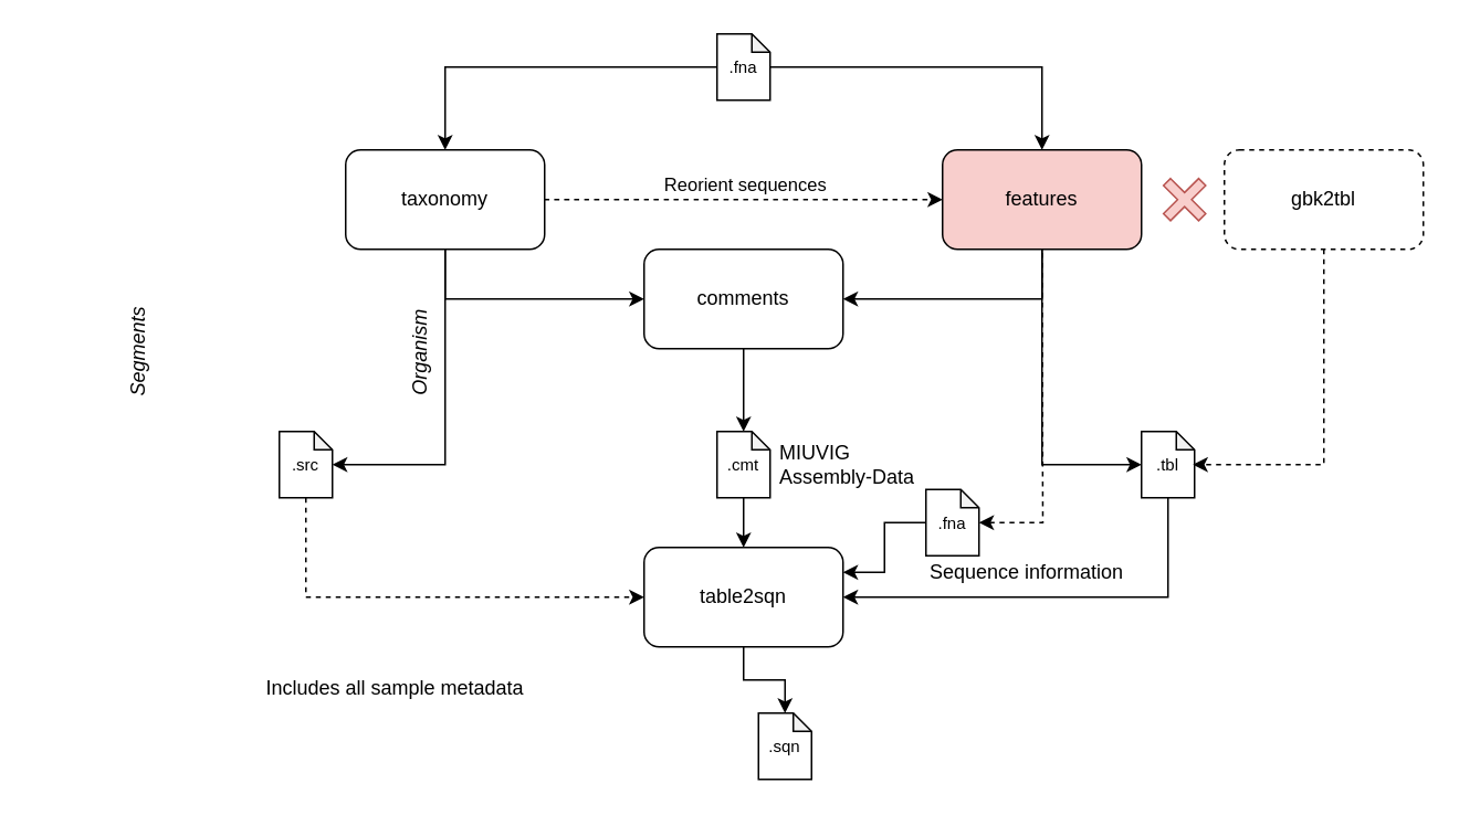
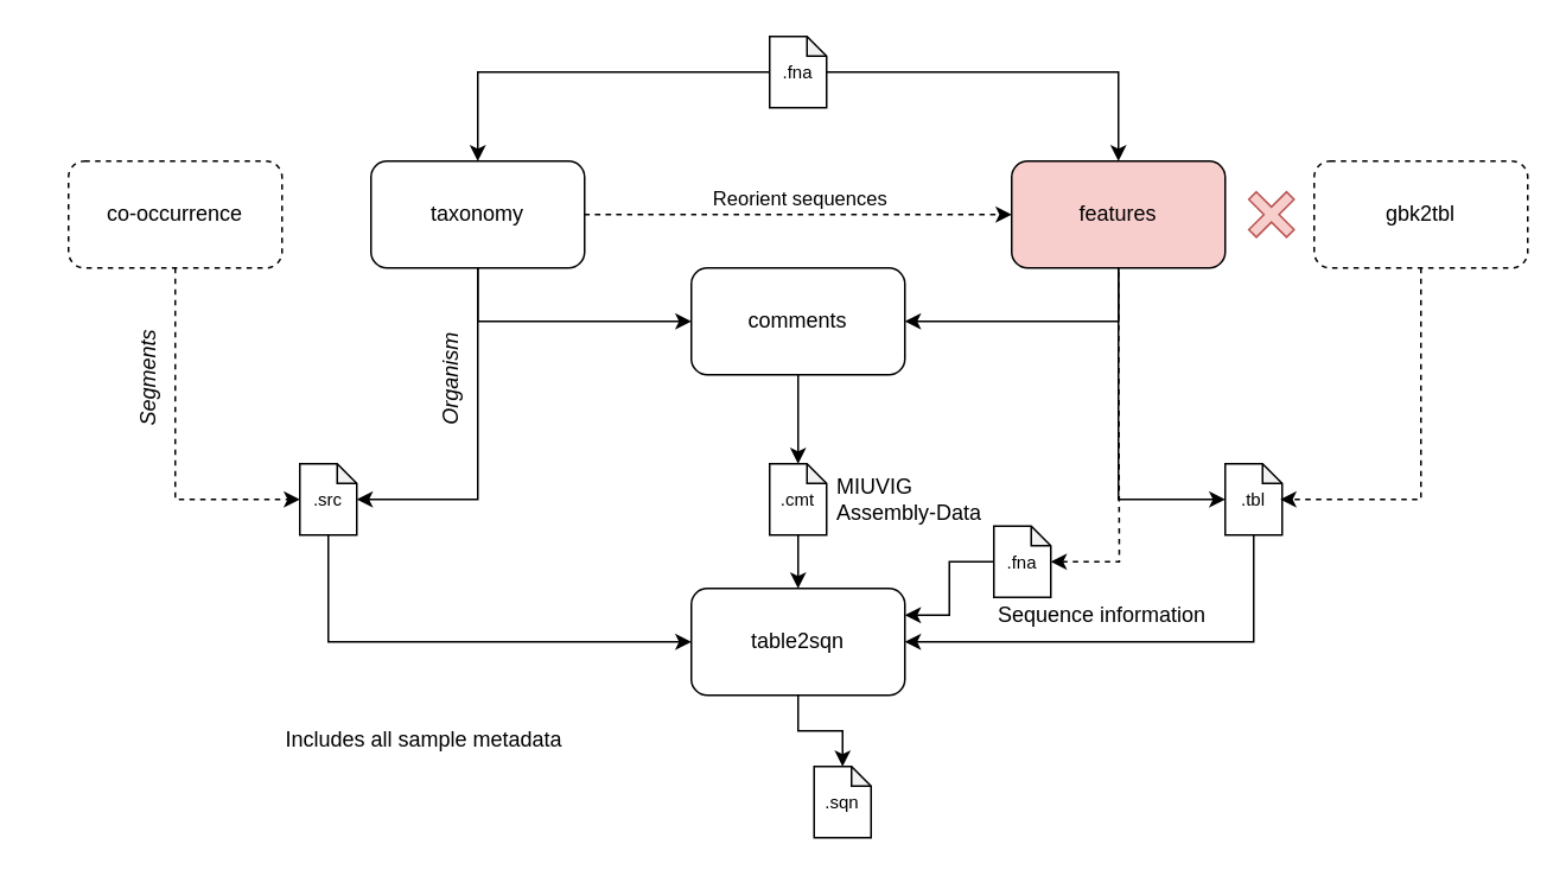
  <mxCell id="0" />
  <mxCell id="1" parent="0" />
  <mxCell id="2" style="edgeStyle=orthogonalEdgeStyle;rounded=0;orthogonalLoop=1;jettySize=auto;html=1;exitX=1;exitY=0.5;exitDx=0;exitDy=0;entryX=0;entryY=0.5;entryDx=0;entryDy=0;curved=1;dashed=1;" parent="1" source="5" target="7" edge="1"><mxGeometry relative="1" as="geometry" /></mxCell>
  <mxCell id="3" value="Reorient sequences" style="edgeLabel;html=1;align=center;verticalAlign=middle;resizable=0;points=[];" parent="2" vertex="1" connectable="0"><mxGeometry relative="1" as="geometry"><mxPoint y="-10" as="offset" /></mxGeometry></mxCell>
  <mxCell id="4" style="edgeStyle=orthogonalEdgeStyle;rounded=0;orthogonalLoop=1;jettySize=auto;html=1;exitX=0.5;exitY=1;exitDx=0;exitDy=0;entryX=0;entryY=0.5;entryDx=0;entryDy=0;" parent="1" source="5" target="9" edge="1"><mxGeometry relative="1" as="geometry" /></mxCell>
  <mxCell id="5" value="taxonomy" style="rounded=1;whiteSpace=wrap;html=1;" parent="1" vertex="1"><mxGeometry x="208" y="90" width="120" height="60" as="geometry" /></mxCell>
  <mxCell id="6" style="edgeStyle=orthogonalEdgeStyle;rounded=0;orthogonalLoop=1;jettySize=auto;html=1;exitX=0.5;exitY=1;exitDx=0;exitDy=0;entryX=1;entryY=0.5;entryDx=0;entryDy=0;" parent="1" source="7" target="9" edge="1"><mxGeometry relative="1" as="geometry" /></mxCell>
  <mxCell id="7" value="features" style="rounded=1;whiteSpace=wrap;html=1;fillColor=#f8cecc;" parent="1" vertex="1"><mxGeometry x="568" y="90" width="120" height="60" as="geometry" /></mxCell>
  <mxCell id="8" style="edgeStyle=orthogonalEdgeStyle;rounded=0;orthogonalLoop=1;jettySize=auto;html=1;exitX=0.5;exitY=1;exitDx=0;exitDy=0;" parent="1" source="9" edge="1"><mxGeometry relative="1" as="geometry"><mxPoint x="448" y="260" as="targetPoint" /></mxGeometry></mxCell>
  <mxCell id="9" value="comments" style="rounded=1;whiteSpace=wrap;html=1;" parent="1" vertex="1"><mxGeometry x="388" y="150" width="120" height="60" as="geometry" /></mxCell>
+ <mxCell id="10" value="co-occurrence" style="rounded=1;whiteSpace=wrap;html=1;dashed=1;" parent="1" vertex="1"><mxGeometry x="38" y="90" width="120" height="60" as="geometry" /></mxCell>
  <mxCell id="11" style="edgeStyle=orthogonalEdgeStyle;rounded=0;orthogonalLoop=1;jettySize=auto;html=1;" parent="1" edge="1"><mxGeometry relative="1" as="geometry"><mxPoint x="448" y="330" as="targetPoint" /><mxPoint x="448" y="330" as="sourcePoint" /></mxGeometry></mxCell>
  <mxCell id="12" style="edgeStyle=orthogonalEdgeStyle;rounded=0;orthogonalLoop=1;jettySize=auto;html=1;" parent="1" edge="1"><mxGeometry relative="1" as="geometry"><mxPoint x="448" y="320" as="targetPoint" /><mxPoint x="448" y="320" as="sourcePoint" /></mxGeometry></mxCell>
  <mxCell id="13" value="table2sqn" style="rounded=1;whiteSpace=wrap;html=1;" parent="1" vertex="1"><mxGeometry x="388" y="330" width="120" height="60" as="geometry" /></mxCell>
  <mxCell id="14" style="edgeStyle=orthogonalEdgeStyle;rounded=0;orthogonalLoop=1;jettySize=auto;html=1;exitX=0.5;exitY=1;exitDx=0;exitDy=0;" parent="1" source="21" edge="1"><mxGeometry relative="1" as="geometry"><mxPoint x="448" y="330" as="targetPoint" /></mxGeometry></mxCell>
  <mxCell id="15" value="gbk2tbl" style="rounded=1;whiteSpace=wrap;html=1;dashed=1;" parent="1" vertex="1"><mxGeometry x="738" y="90" width="120" height="60" as="geometry" /></mxCell>
  <mxCell id="16" value="" style="shape=cross;whiteSpace=wrap;html=1;rotation=45;fillColor=#f8cecc;strokeColor=#b85450;" parent="1" vertex="1"><mxGeometry x="699" y="105" width="30" height="30" as="geometry" /></mxCell>
- <mxCell id="17" style="edgeStyle=orthogonalEdgeStyle;rounded=0;orthogonalLoop=1;jettySize=auto;html=1;exitX=0.5;exitY=1;exitDx=0;exitDy=0;exitPerimeter=0;entryX=0;entryY=0.5;entryDx=0;entryDy=0;dashed=1;" parent="1" source="18" target="13" edge="1"><mxGeometry relative="1" as="geometry" /></mxCell>
+ <mxCell id="17" style="edgeStyle=orthogonalEdgeStyle;rounded=0;orthogonalLoop=1;jettySize=auto;html=1;exitX=0.5;exitY=1;exitDx=0;exitDy=0;exitPerimeter=0;entryX=0;entryY=0.5;entryDx=0;entryDy=0;" parent="1" source="18" target="13" edge="1"><mxGeometry relative="1" as="geometry" /></mxCell>
  <mxCell id="18" value="&lt;font style=&quot;font-size: 10px;&quot;&gt;.src&lt;/font&gt;" style="shape=note;whiteSpace=wrap;html=1;backgroundOutline=1;darkOpacity=0.05;size=11;" parent="1" vertex="1"><mxGeometry x="168" y="260" width="32" height="40" as="geometry" /></mxCell>
+ <mxCell id="19" style="edgeStyle=orthogonalEdgeStyle;rounded=0;orthogonalLoop=1;jettySize=auto;html=1;exitX=0.5;exitY=1;exitDx=0;exitDy=0;entryX=0;entryY=0.5;entryDx=0;entryDy=0;entryPerimeter=0;dashed=1;" parent="1" source="10" target="18" edge="1"><mxGeometry relative="1" as="geometry" /></mxCell>
  <mxCell id="20" style="edgeStyle=orthogonalEdgeStyle;rounded=0;orthogonalLoop=1;jettySize=auto;html=1;exitX=0.5;exitY=1;exitDx=0;exitDy=0;entryX=1;entryY=0.5;entryDx=0;entryDy=0;entryPerimeter=0;" parent="1" source="5" target="18" edge="1"><mxGeometry relative="1" as="geometry" /></mxCell>
  <mxCell id="21" value="&lt;font style=&quot;font-size: 10px;&quot;&gt;.cmt&lt;/font&gt;" style="shape=note;whiteSpace=wrap;html=1;backgroundOutline=1;darkOpacity=0.05;size=11;" parent="1" vertex="1"><mxGeometry x="432" y="260" width="32" height="40" as="geometry" /></mxCell>
  <mxCell id="22" style="edgeStyle=orthogonalEdgeStyle;rounded=0;orthogonalLoop=1;jettySize=auto;html=1;exitX=0.5;exitY=1;exitDx=0;exitDy=0;exitPerimeter=0;entryX=1;entryY=0.5;entryDx=0;entryDy=0;" parent="1" source="23" target="13" edge="1"><mxGeometry relative="1" as="geometry" /></mxCell>
  <mxCell id="23" value="&lt;font style=&quot;font-size: 10px;&quot;&gt;.tbl&lt;/font&gt;" style="shape=note;whiteSpace=wrap;html=1;backgroundOutline=1;darkOpacity=0.05;size=11;" parent="1" vertex="1"><mxGeometry x="688" y="260" width="32" height="40" as="geometry" /></mxCell>
  <mxCell id="24" style="edgeStyle=orthogonalEdgeStyle;rounded=0;orthogonalLoop=1;jettySize=auto;html=1;exitX=0.5;exitY=1;exitDx=0;exitDy=0;entryX=0;entryY=0.5;entryDx=0;entryDy=0;entryPerimeter=0;" parent="1" source="7" target="23" edge="1"><mxGeometry relative="1" as="geometry" /></mxCell>
  <mxCell id="25" style="edgeStyle=orthogonalEdgeStyle;rounded=0;orthogonalLoop=1;jettySize=auto;html=1;exitX=0.5;exitY=1;exitDx=0;exitDy=0;entryX=0.969;entryY=0.5;entryDx=0;entryDy=0;entryPerimeter=0;dashed=1;" parent="1" source="15" target="23" edge="1"><mxGeometry relative="1" as="geometry" /></mxCell>
  <mxCell id="26" value="&lt;font style=&quot;font-size: 10px;&quot;&gt;.sqn&lt;/font&gt;" style="shape=note;whiteSpace=wrap;html=1;backgroundOutline=1;darkOpacity=0.05;size=11;" parent="1" vertex="1"><mxGeometry x="457" y="430" width="32" height="40" as="geometry" /></mxCell>
  <mxCell id="27" style="edgeStyle=orthogonalEdgeStyle;rounded=0;orthogonalLoop=1;jettySize=auto;html=1;exitX=0.5;exitY=1;exitDx=0;exitDy=0;entryX=0.5;entryY=0;entryDx=0;entryDy=0;entryPerimeter=0;" parent="1" source="13" target="26" edge="1"><mxGeometry relative="1" as="geometry" /></mxCell>
  <mxCell id="28" value="&lt;i&gt;Segments&lt;/i&gt;" style="text;html=1;align=center;verticalAlign=middle;whiteSpace=wrap;rounded=0;rotation=-90;" parent="1" vertex="1"><mxGeometry x="20.5" y="197.5" width="125" height="30" as="geometry" /></mxCell>
  <mxCell id="29" value="&lt;i&gt;Organism&lt;/i&gt;" style="text;html=1;align=center;verticalAlign=middle;whiteSpace=wrap;rounded=0;rotation=-90;" parent="1" vertex="1"><mxGeometry x="193" y="197.5" width="120" height="30" as="geometry" /></mxCell>
  <mxCell id="30" style="edgeStyle=orthogonalEdgeStyle;rounded=0;orthogonalLoop=1;jettySize=auto;html=1;entryX=0.5;entryY=0;entryDx=0;entryDy=0;" parent="1" source="32" target="5" edge="1"><mxGeometry relative="1" as="geometry" /></mxCell>
  <mxCell id="31" value="" style="edgeStyle=orthogonalEdgeStyle;rounded=0;orthogonalLoop=1;jettySize=auto;html=1;entryX=0.5;entryY=0;entryDx=0;entryDy=0;" parent="1" source="32" target="7" edge="1"><mxGeometry relative="1" as="geometry"><mxPoint x="544" y="40" as="targetPoint" /></mxGeometry></mxCell>
  <mxCell id="32" value="&lt;font style=&quot;font-size: 10px;&quot;&gt;.fna&lt;/font&gt;" style="shape=note;whiteSpace=wrap;html=1;backgroundOutline=1;darkOpacity=0.05;size=11;" parent="1" vertex="1"><mxGeometry x="432" y="20" width="32" height="40" as="geometry" /></mxCell>
  <mxCell id="33" style="edgeStyle=orthogonalEdgeStyle;rounded=0;orthogonalLoop=1;jettySize=auto;html=1;exitX=0;exitY=0.5;exitDx=0;exitDy=0;exitPerimeter=0;entryX=1;entryY=0.25;entryDx=0;entryDy=0;" parent="1" source="35" target="13" edge="1"><mxGeometry relative="1" as="geometry" /></mxCell>
  <mxCell id="34" value="" style="edgeStyle=orthogonalEdgeStyle;rounded=0;orthogonalLoop=1;jettySize=auto;html=1;startArrow=classic;startFill=1;endArrow=none;dashed=1;" edge="1" parent="1" source="35"><mxGeometry relative="1" as="geometry"><mxPoint x="628" y="150" as="targetPoint" /></mxGeometry></mxCell>
  <mxCell id="35" value="&lt;font style=&quot;font-size: 10px;&quot;&gt;.fna&lt;/font&gt;" style="shape=note;whiteSpace=wrap;html=1;backgroundOutline=1;darkOpacity=0.05;size=11;" parent="1" vertex="1"><mxGeometry x="558" y="295" width="32" height="40" as="geometry" /></mxCell>
  <mxCell id="36" value="Includes all sample metadata" style="text;html=1;align=center;verticalAlign=middle;whiteSpace=wrap;rounded=0;" vertex="1" parent="1"><mxGeometry x="158" y="400" width="160" height="30" as="geometry" /></mxCell>
  <mxCell id="37" value="MIUVIG&lt;div&gt;Assembly-Data&lt;/div&gt;" style="text;html=1;align=left;verticalAlign=middle;whiteSpace=wrap;rounded=0;" vertex="1" parent="1"><mxGeometry x="468" y="265" width="90" height="30" as="geometry" /></mxCell>
  <mxCell id="38" value="Sequence information" style="text;html=1;align=center;verticalAlign=middle;whiteSpace=wrap;rounded=0;" vertex="1" parent="1"><mxGeometry x="539" y="330" width="160" height="30" as="geometry" /></mxCell>
